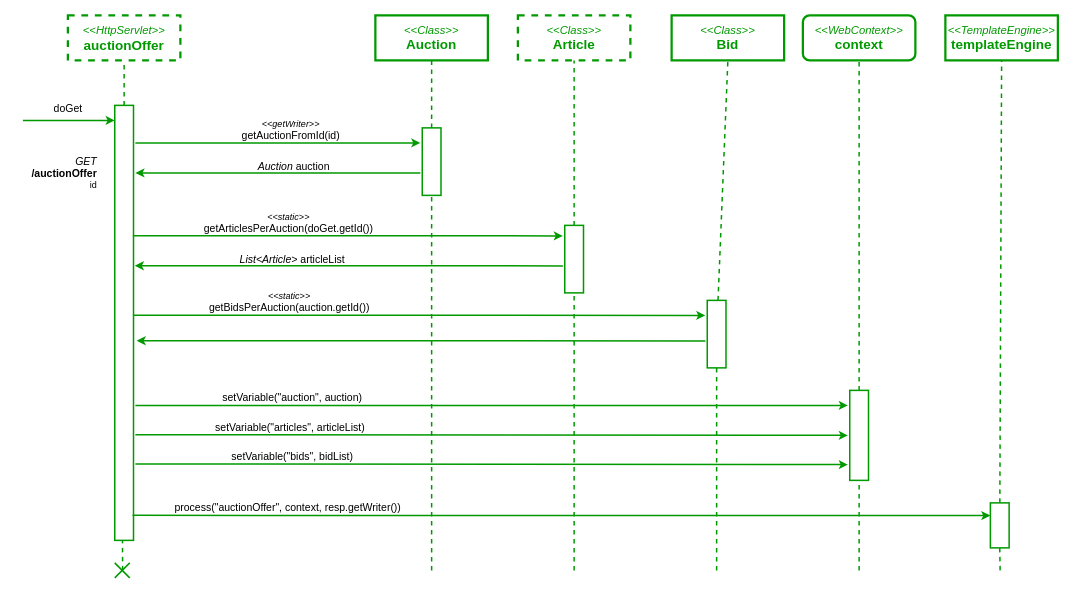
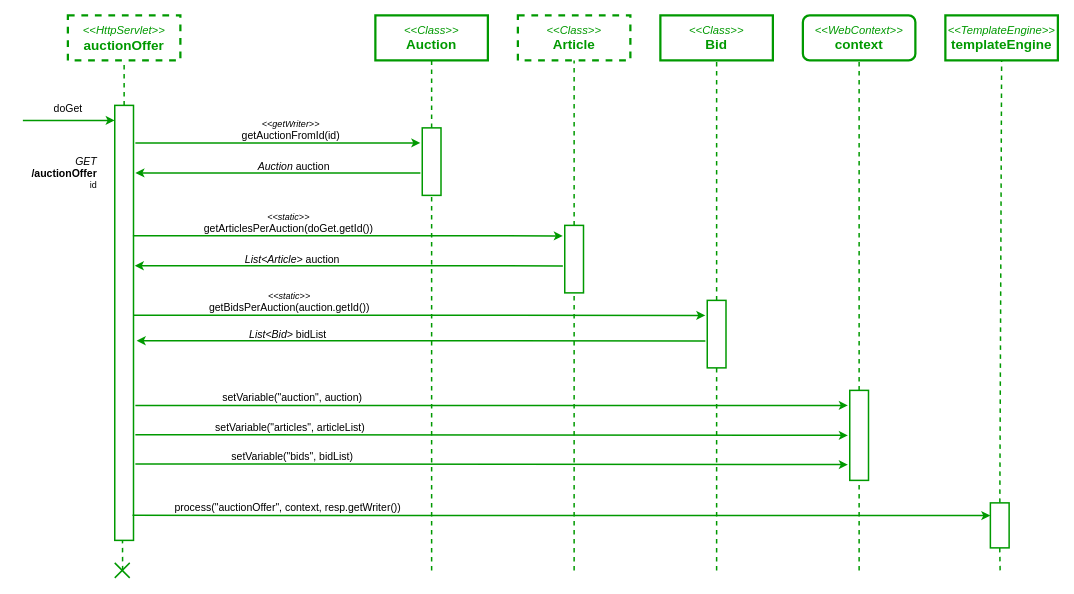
  <mxCell id="0" />
  <mxCell id="1" parent="0" />
  <mxCell id="2" value="&lt;i style=&quot;border-color: var(--border-color); color: rgb(0, 153, 0);&quot;&gt;&lt;font style=&quot;border-color: var(--border-color); font-size: 15px;&quot;&gt;&amp;lt;&amp;lt;HttpServlet&amp;gt;&amp;gt;&lt;/font&gt;&lt;/i&gt;&lt;font color=&quot;#009900&quot; style=&quot;&quot;&gt;&lt;b style=&quot;font-size: 18px;&quot;&gt;&lt;br&gt;auctionOffer&lt;br&gt;&lt;/b&gt;&lt;/font&gt;" style="rounded=0;whiteSpace=wrap;html=1;strokeWidth=3;fillColor=default;strokeColor=#009900;dashed=1;" parent="1" vertex="1"><mxGeometry x="90" y="20" width="150" height="60" as="geometry" /></mxCell>
  <mxCell id="3" value="&lt;font color=&quot;#009900&quot; style=&quot;&quot;&gt;&lt;i style=&quot;&quot;&gt;&lt;font style=&quot;font-size: 15px;&quot;&gt;&amp;lt;&amp;lt;Class&amp;gt;&amp;gt;&lt;/font&gt;&lt;/i&gt;&lt;br&gt;&lt;span style=&quot;font-size: 18px;&quot;&gt;&lt;b&gt;Auction&lt;/b&gt;&lt;/span&gt;&lt;br&gt;&lt;/font&gt;" style="rounded=0;whiteSpace=wrap;html=1;strokeWidth=3;fillColor=default;strokeColor=#009900;" parent="1" vertex="1"><mxGeometry x="500" y="20" width="150" height="60" as="geometry" /></mxCell>
  <mxCell id="4" value="" style="endArrow=none;html=1;rounded=0;entryX=0.5;entryY=1;entryDx=0;entryDy=0;strokeWidth=2;fillColor=#d5e8d4;strokeColor=#009900;dashed=1;" parent="1" source="7" target="2" edge="1"><mxGeometry width="50" height="50" relative="1" as="geometry"><mxPoint x="165" y="470" as="sourcePoint" /><mxPoint x="410" y="240" as="targetPoint" /></mxGeometry></mxCell>
  <mxCell id="5" value="" style="endArrow=none;html=1;rounded=0;entryX=0.5;entryY=1;entryDx=0;entryDy=0;strokeWidth=2;fillColor=#d5e8d4;strokeColor=#009900;dashed=1;" parent="1" source="9" target="3" edge="1"><mxGeometry width="50" height="50" relative="1" as="geometry"><mxPoint x="575" y="470" as="sourcePoint" /><mxPoint x="295" y="150" as="targetPoint" /></mxGeometry></mxCell>
  <mxCell id="6" value="" style="endArrow=none;html=1;rounded=0;entryX=0.412;entryY=1.004;entryDx=0;entryDy=0;strokeWidth=2;fillColor=#d5e8d4;strokeColor=#009900;dashed=1;entryPerimeter=0;" parent="1" edge="1"><mxGeometry width="50" height="50" relative="1" as="geometry"><mxPoint x="163" y="760" as="sourcePoint" /><mxPoint x="162.8" y="711.96" as="targetPoint" /></mxGeometry></mxCell>
  <mxCell id="7" value="" style="rounded=0;whiteSpace=wrap;html=1;fillColor=#FFFFFF;strokeWidth=2;strokeColor=#009900;" parent="1" vertex="1"><mxGeometry x="152.5" y="140" width="25" height="580" as="geometry" /></mxCell>
  <mxCell id="8" value="" style="endArrow=none;html=1;rounded=0;strokeWidth=2;strokeColor=#009900;startArrow=classic;startFill=1;entryX=1.008;entryY=0.241;entryDx=0;entryDy=0;entryPerimeter=0;" parent="1" edge="1"><mxGeometry width="50" height="50" relative="1" as="geometry"><mxPoint x="940" y="420" as="sourcePoint" /><mxPoint x="177.5" y="419.84" as="targetPoint" /></mxGeometry></mxCell>
  <mxCell id="9" value="" style="rounded=0;whiteSpace=wrap;html=1;fillColor=#FFFFFF;strokeWidth=2;strokeColor=#009900;" parent="1" vertex="1"><mxGeometry x="562.5" y="170" width="25" height="90" as="geometry" /></mxCell>
  <mxCell id="10" value="&lt;font style=&quot;&quot;&gt;&lt;i style=&quot;&quot;&gt;&lt;font style=&quot;font-size: 12px;&quot;&gt;&amp;lt;&amp;lt;static&amp;gt;&amp;gt;&lt;/font&gt;&lt;/i&gt;&lt;br&gt;&lt;span style=&quot;font-size: 14px;&quot;&gt;getBidsPerAuction(auction.getId())&lt;/span&gt;&lt;/font&gt;" style="text;html=1;align=center;verticalAlign=middle;resizable=0;points=[];autosize=1;strokeColor=none;fillColor=none;" parent="1" vertex="1"><mxGeometry x="264.8" y="382" width="240" height="40" as="geometry" /></mxCell>
  <mxCell id="11" value="&lt;font color=&quot;#009900&quot; style=&quot;&quot;&gt;&lt;i style=&quot;&quot;&gt;&lt;font style=&quot;font-size: 15px;&quot;&gt;&amp;lt;&amp;lt;WebContext&amp;gt;&amp;gt;&lt;/font&gt;&lt;/i&gt;&lt;br&gt;&lt;span style=&quot;font-size: 18px;&quot;&gt;&lt;b&gt;context&lt;/b&gt;&lt;/span&gt;&lt;br&gt;&lt;/font&gt;" style="whiteSpace=wrap;html=1;strokeWidth=3;fillColor=default;strokeColor=#009900;rounded=1;" parent="1" vertex="1"><mxGeometry x="1070" y="20" width="150" height="60" as="geometry" /></mxCell>
  <mxCell id="12" value="" style="endArrow=none;html=1;rounded=0;entryX=0.5;entryY=1;entryDx=0;entryDy=0;strokeWidth=2;fillColor=#d5e8d4;strokeColor=#009900;dashed=1;" parent="1" source="14" target="11" edge="1"><mxGeometry width="50" height="50" relative="1" as="geometry"><mxPoint x="1145" y="470" as="sourcePoint" /><mxPoint x="865" y="150" as="targetPoint" /></mxGeometry></mxCell>
  <mxCell id="13" value="" style="endArrow=none;html=1;rounded=0;entryX=0.5;entryY=1;entryDx=0;entryDy=0;strokeWidth=2;fillColor=#d5e8d4;strokeColor=#009900;dashed=1;" parent="1" target="14" edge="1"><mxGeometry width="50" height="50" relative="1" as="geometry"><mxPoint x="1145" y="760" as="sourcePoint" /><mxPoint x="1142.5" y="540" as="targetPoint" /></mxGeometry></mxCell>
  <mxCell id="14" value="" style="rounded=0;whiteSpace=wrap;html=1;fillColor=#FFFFFF;strokeWidth=2;strokeColor=#009900;" parent="1" vertex="1"><mxGeometry x="1132.5" y="520" width="25" height="120" as="geometry" /></mxCell>
  <mxCell id="15" value="" style="endArrow=none;html=1;rounded=0;strokeWidth=2;strokeColor=#009900;startArrow=classic;startFill=1;entryX=1.049;entryY=0.611;entryDx=0;entryDy=0;entryPerimeter=0;exitX=0;exitY=0.283;exitDx=0;exitDy=0;exitPerimeter=0;" parent="1" source="35" edge="1"><mxGeometry width="50" height="50" relative="1" as="geometry"><mxPoint x="1310" y="687" as="sourcePoint" /><mxPoint x="176.225" y="686.64" as="targetPoint" /></mxGeometry></mxCell>
  <mxCell id="16" value="&lt;font style=&quot;font-size: 14px;&quot;&gt;process(&quot;auctionOffer&quot;, context, resp.getWriter())&lt;/font&gt;" style="text;html=1;align=center;verticalAlign=middle;resizable=0;points=[];autosize=1;strokeColor=none;fillColor=none;" parent="1" vertex="1"><mxGeometry x="217.5" y="661" width="330" height="30" as="geometry" /></mxCell>
  <mxCell id="17" value="" style="endArrow=none;html=1;rounded=0;exitX=0;exitY=0.25;exitDx=0;exitDy=0;strokeWidth=2;strokeColor=#009900;startArrow=classic;startFill=1;" parent="1" edge="1"><mxGeometry width="50" height="50" relative="1" as="geometry"><mxPoint x="152.5" y="160" as="sourcePoint" /><mxPoint x="30" y="160" as="targetPoint" /></mxGeometry></mxCell>
  <mxCell id="18" value="&lt;font style=&quot;font-size: 14px;&quot;&gt;doGet&lt;/font&gt;" style="text;html=1;align=center;verticalAlign=middle;resizable=0;points=[];autosize=1;strokeColor=none;fillColor=none;" parent="1" vertex="1"><mxGeometry x="60" y="129" width="60" height="30" as="geometry" /></mxCell>
  <mxCell id="19" value="&lt;font style=&quot;font-size: 14px;&quot;&gt;&lt;i&gt;GET&lt;br&gt;&lt;/i&gt;&lt;b&gt;/auctionOffer&lt;/b&gt;&lt;/font&gt;&lt;br&gt;id" style="text;html=1;align=right;verticalAlign=middle;resizable=0;points=[];autosize=1;strokeColor=none;fillColor=none;" parent="1" vertex="1"><mxGeometry x="20" y="200" width="110" height="60" as="geometry" /></mxCell>
  <mxCell id="20" value="" style="group" parent="1" vertex="1" connectable="0"><mxGeometry x="152.5" y="750" width="20" height="20" as="geometry" /></mxCell>
  <mxCell id="21" value="" style="endArrow=none;html=1;rounded=0;strokeWidth=2;fillColor=#d5e8d4;strokeColor=#009900;" parent="20" edge="1"><mxGeometry width="50" height="50" relative="1" as="geometry"><mxPoint y="20" as="sourcePoint" /><mxPoint x="20" as="targetPoint" /></mxGeometry></mxCell>
  <mxCell id="22" value="" style="endArrow=none;html=1;rounded=0;strokeWidth=2;fillColor=#d5e8d4;strokeColor=#009900;" parent="20" edge="1"><mxGeometry width="50" height="50" relative="1" as="geometry"><mxPoint x="20" y="20" as="sourcePoint" /><mxPoint as="targetPoint" /></mxGeometry></mxCell>
  <mxCell id="23" value="" style="endArrow=none;html=1;rounded=0;strokeWidth=2;strokeColor=#009900;startArrow=classic;startFill=1;entryX=1.008;entryY=0.241;entryDx=0;entryDy=0;entryPerimeter=0;" parent="1" edge="1"><mxGeometry width="50" height="50" relative="1" as="geometry"><mxPoint x="750" y="314" as="sourcePoint" /><mxPoint x="176.7" y="313.84" as="targetPoint" /></mxGeometry></mxCell>
  <mxCell id="24" value="&lt;font style=&quot;&quot;&gt;&lt;i style=&quot;&quot;&gt;&lt;font style=&quot;font-size: 12px;&quot;&gt;&amp;lt;&amp;lt;static&amp;gt;&amp;gt;&lt;/font&gt;&lt;/i&gt;&lt;br&gt;&lt;span style=&quot;font-size: 14px;&quot;&gt;getArticlesPerAuction(doGet.getId())&lt;/span&gt;&lt;/font&gt;" style="text;html=1;align=center;verticalAlign=middle;resizable=0;points=[];autosize=1;strokeColor=none;fillColor=none;" parent="1" vertex="1"><mxGeometry x="254" y="277" width="260" height="40" as="geometry" /></mxCell>
  <mxCell id="25" value="" style="endArrow=none;html=1;rounded=0;strokeWidth=2;strokeColor=#009900;startArrow=classic;startFill=1;" parent="1" edge="1"><mxGeometry width="50" height="50" relative="1" as="geometry"><mxPoint x="179.2" y="353.84" as="sourcePoint" /><mxPoint x="750" y="354" as="targetPoint" /></mxGeometry></mxCell>
- <mxCell id="26" value="&lt;font style=&quot;font-size: 14px;&quot;&gt;&lt;i&gt;List&amp;lt;Article&amp;gt;&lt;/i&gt;&amp;nbsp;articleList&lt;/font&gt;" style="text;html=1;align=center;verticalAlign=middle;resizable=0;points=[];autosize=1;strokeColor=none;fillColor=none;" parent="1" vertex="1"><mxGeometry x="308.5" y="330" width="160" height="30" as="geometry" /></mxCell>
+ <mxCell id="26" value="&lt;font style=&quot;font-size: 14px;&quot;&gt;&lt;i&gt;List&amp;lt;Article&amp;gt;&lt;/i&gt;&amp;nbsp;auction&lt;/font&gt;" style="text;html=1;align=center;verticalAlign=middle;resizable=0;points=[];autosize=1;strokeColor=none;fillColor=none;" parent="1" vertex="1"><mxGeometry x="308.5" y="330" width="160" height="30" as="geometry" /></mxCell>
  <mxCell id="27" value="" style="endArrow=none;html=1;rounded=0;strokeWidth=2;strokeColor=#009900;startArrow=classic;startFill=1;" parent="1" edge="1"><mxGeometry width="50" height="50" relative="1" as="geometry"><mxPoint x="181.7" y="453.84" as="sourcePoint" /><mxPoint x="940" y="454" as="targetPoint" /></mxGeometry></mxCell>
+ <mxCell id="28" value="&lt;font style=&quot;font-size: 14px;&quot;&gt;&lt;i style=&quot;border-color: var(--border-color);&quot;&gt;List&amp;lt;Bid&amp;gt;&lt;/i&gt;&amp;nbsp;bidList&lt;/font&gt;" style="text;html=1;align=center;verticalAlign=middle;resizable=0;points=[];autosize=1;strokeColor=none;fillColor=none;" parent="1" vertex="1"><mxGeometry x="318" y="430" width="130" height="30" as="geometry" /></mxCell>
  <mxCell id="29" value="" style="endArrow=none;html=1;rounded=0;strokeWidth=2;strokeColor=#009900;startArrow=classic;startFill=1;" parent="1" edge="1"><mxGeometry width="50" height="50" relative="1" as="geometry"><mxPoint x="1130" y="540" as="sourcePoint" /><mxPoint x="180" y="540" as="targetPoint" /></mxGeometry></mxCell>
  <mxCell id="30" value="&lt;font style=&quot;font-size: 14px;&quot;&gt;setVariable(&quot;auction&quot;, auction)&lt;/font&gt;" style="text;html=1;align=center;verticalAlign=middle;resizable=0;points=[];autosize=1;strokeColor=none;fillColor=none;" parent="1" vertex="1"><mxGeometry x="283.5" y="515" width="210" height="30" as="geometry" /></mxCell>
  <mxCell id="31" value="" style="endArrow=none;html=1;rounded=0;entryX=0.5;entryY=1;entryDx=0;entryDy=0;strokeWidth=2;fillColor=#d5e8d4;strokeColor=#009900;dashed=1;" parent="1" target="9" edge="1"><mxGeometry width="50" height="50" relative="1" as="geometry"><mxPoint x="575" y="760" as="sourcePoint" /><mxPoint x="575" y="476" as="targetPoint" /></mxGeometry></mxCell>
  <mxCell id="32" value="&lt;font color=&quot;#009900&quot; style=&quot;&quot;&gt;&lt;i style=&quot;&quot;&gt;&lt;font style=&quot;font-size: 15px;&quot;&gt;&amp;lt;&amp;lt;TemplateEngine&amp;gt;&amp;gt;&lt;/font&gt;&lt;/i&gt;&lt;br&gt;&lt;span style=&quot;font-size: 18px;&quot;&gt;&lt;b&gt;templateEngine&lt;/b&gt;&lt;/span&gt;&lt;br&gt;&lt;/font&gt;" style="rounded=0;whiteSpace=wrap;html=1;strokeWidth=3;fillColor=default;strokeColor=#009900;" parent="1" vertex="1"><mxGeometry x="1260" y="20" width="150" height="60" as="geometry" /></mxCell>
  <mxCell id="33" value="" style="endArrow=none;html=1;rounded=0;entryX=0.5;entryY=1;entryDx=0;entryDy=0;strokeWidth=2;fillColor=#d5e8d4;strokeColor=#009900;dashed=1;" parent="1" source="35" target="32" edge="1"><mxGeometry width="50" height="50" relative="1" as="geometry"><mxPoint x="1335" y="470" as="sourcePoint" /><mxPoint x="1055" y="150" as="targetPoint" /></mxGeometry></mxCell>
  <mxCell id="34" value="" style="endArrow=none;html=1;rounded=0;entryX=0.5;entryY=1;entryDx=0;entryDy=0;strokeWidth=2;fillColor=#d5e8d4;strokeColor=#009900;dashed=1;" parent="1" target="35" edge="1"><mxGeometry width="50" height="50" relative="1" as="geometry"><mxPoint x="1333" y="760" as="sourcePoint" /><mxPoint x="1332.5" y="540" as="targetPoint" /></mxGeometry></mxCell>
  <mxCell id="35" value="" style="rounded=0;whiteSpace=wrap;html=1;fillColor=#FFFFFF;strokeWidth=2;strokeColor=#009900;" parent="1" vertex="1"><mxGeometry x="1320" y="670" width="25" height="60" as="geometry" /></mxCell>
  <mxCell id="36" value="" style="endArrow=none;html=1;rounded=0;strokeWidth=2;strokeColor=#009900;startArrow=classic;startFill=1;" parent="1" edge="1"><mxGeometry width="50" height="50" relative="1" as="geometry"><mxPoint x="1130" y="580" as="sourcePoint" /><mxPoint x="180" y="579" as="targetPoint" /></mxGeometry></mxCell>
  <mxCell id="37" value="&lt;font style=&quot;font-size: 14px;&quot;&gt;setVariable(&quot;articles&quot;, articleList)&lt;/font&gt;" style="text;html=1;align=center;verticalAlign=middle;resizable=0;points=[];autosize=1;strokeColor=none;fillColor=none;" parent="1" vertex="1"><mxGeometry x="276" y="554" width="220" height="30" as="geometry" /></mxCell>
- <mxCell id="38" value="&lt;font color=&quot;#009900&quot; style=&quot;&quot;&gt;&lt;i style=&quot;&quot;&gt;&lt;font style=&quot;font-size: 15px;&quot;&gt;&amp;lt;&amp;lt;Class&amp;gt;&amp;gt;&lt;/font&gt;&lt;/i&gt;&lt;br&gt;&lt;span style=&quot;font-size: 18px;&quot;&gt;&lt;b&gt;Bid&lt;/b&gt;&lt;/span&gt;&lt;br&gt;&lt;/font&gt;" style="rounded=0;whiteSpace=wrap;html=1;strokeWidth=3;fillColor=default;strokeColor=#009900;" parent="1" vertex="1"><mxGeometry x="895" y="20" width="150" height="60" as="geometry" /></mxCell>
+ <mxCell id="38" value="&lt;font color=&quot;#009900&quot; style=&quot;&quot;&gt;&lt;i style=&quot;&quot;&gt;&lt;font style=&quot;font-size: 15px;&quot;&gt;&amp;lt;&amp;lt;Class&amp;gt;&amp;gt;&lt;/font&gt;&lt;/i&gt;&lt;br&gt;&lt;span style=&quot;font-size: 18px;&quot;&gt;&lt;b&gt;Bid&lt;/b&gt;&lt;/span&gt;&lt;br&gt;&lt;/font&gt;" style="rounded=0;whiteSpace=wrap;html=1;strokeWidth=3;fillColor=default;strokeColor=#009900;" parent="1" vertex="1"><mxGeometry x="880" y="20" width="150" height="60" as="geometry" /></mxCell>
  <mxCell id="39" value="" style="endArrow=none;html=1;rounded=0;entryX=0.5;entryY=1;entryDx=0;entryDy=0;strokeWidth=2;fillColor=#d5e8d4;strokeColor=#009900;dashed=1;" parent="1" source="41" target="38" edge="1"><mxGeometry width="50" height="50" relative="1" as="geometry"><mxPoint x="955" y="470" as="sourcePoint" /><mxPoint x="675" y="150" as="targetPoint" /></mxGeometry></mxCell>
  <mxCell id="40" value="" style="endArrow=none;html=1;rounded=0;entryX=0.5;entryY=1;entryDx=0;entryDy=0;strokeWidth=2;fillColor=#d5e8d4;strokeColor=#009900;dashed=1;" parent="1" target="41" edge="1"><mxGeometry width="50" height="50" relative="1" as="geometry"><mxPoint x="955" y="760" as="sourcePoint" /><mxPoint x="952.5" y="540" as="targetPoint" /></mxGeometry></mxCell>
  <mxCell id="41" value="" style="rounded=0;whiteSpace=wrap;html=1;fillColor=#FFFFFF;strokeWidth=2;strokeColor=#009900;" parent="1" vertex="1"><mxGeometry x="942.5" y="400" width="25" height="90" as="geometry" /></mxCell>
  <mxCell id="42" value="&lt;font color=&quot;#009900&quot; style=&quot;&quot;&gt;&lt;i style=&quot;&quot;&gt;&lt;font style=&quot;font-size: 15px;&quot;&gt;&amp;lt;&amp;lt;Class&amp;gt;&amp;gt;&lt;/font&gt;&lt;/i&gt;&lt;br&gt;&lt;span style=&quot;font-size: 18px;&quot;&gt;&lt;b&gt;Article&lt;/b&gt;&lt;/span&gt;&lt;br&gt;&lt;/font&gt;" style="rounded=0;whiteSpace=wrap;html=1;strokeWidth=3;fillColor=default;strokeColor=#009900;dashed=1;" parent="1" vertex="1"><mxGeometry x="690" y="20" width="150" height="60" as="geometry" /></mxCell>
  <mxCell id="43" value="" style="endArrow=none;html=1;rounded=0;entryX=0.5;entryY=1;entryDx=0;entryDy=0;strokeWidth=2;fillColor=#d5e8d4;strokeColor=#009900;dashed=1;" parent="1" source="44" target="42" edge="1"><mxGeometry width="50" height="50" relative="1" as="geometry"><mxPoint x="765" y="470" as="sourcePoint" /><mxPoint x="485" y="150" as="targetPoint" /></mxGeometry></mxCell>
  <mxCell id="44" value="" style="rounded=0;whiteSpace=wrap;html=1;fillColor=#FFFFFF;strokeWidth=2;strokeColor=#009900;" parent="1" vertex="1"><mxGeometry x="752.5" y="300" width="25" height="90" as="geometry" /></mxCell>
  <mxCell id="45" value="" style="endArrow=none;html=1;rounded=0;entryX=0.5;entryY=1;entryDx=0;entryDy=0;strokeWidth=2;fillColor=#d5e8d4;strokeColor=#009900;dashed=1;" parent="1" target="44" edge="1"><mxGeometry width="50" height="50" relative="1" as="geometry"><mxPoint x="765" y="760" as="sourcePoint" /><mxPoint x="765" y="476" as="targetPoint" /></mxGeometry></mxCell>
  <mxCell id="46" value="" style="endArrow=none;html=1;rounded=0;strokeWidth=2;strokeColor=#009900;startArrow=classic;startFill=1;" parent="1" edge="1"><mxGeometry width="50" height="50" relative="1" as="geometry"><mxPoint x="560" y="190" as="sourcePoint" /><mxPoint x="180" y="190" as="targetPoint" /></mxGeometry></mxCell>
  <mxCell id="47" value="&lt;font style=&quot;&quot;&gt;&lt;i style=&quot;&quot;&gt;&lt;font style=&quot;font-size: 12px;&quot;&gt;&amp;lt;&amp;lt;getWriter&amp;gt;&amp;gt;&lt;/font&gt;&lt;/i&gt;&lt;br&gt;&lt;span style=&quot;font-size: 14px;&quot;&gt;getAuctionFromId(id)&lt;/span&gt;&lt;/font&gt;" style="text;html=1;align=center;verticalAlign=middle;resizable=0;points=[];autosize=1;strokeColor=none;fillColor=none;" parent="1" vertex="1"><mxGeometry x="311.5" y="153" width="150" height="40" as="geometry" /></mxCell>
  <mxCell id="48" value="" style="endArrow=none;html=1;rounded=0;strokeWidth=2;strokeColor=#009900;startArrow=classic;startFill=1;" parent="1" edge="1"><mxGeometry width="50" height="50" relative="1" as="geometry"><mxPoint x="180" y="230" as="sourcePoint" /><mxPoint x="560" y="230" as="targetPoint" /></mxGeometry></mxCell>
  <mxCell id="49" value="&lt;font style=&quot;font-size: 14px;&quot;&gt;&lt;i&gt;Auction&lt;/i&gt;&amp;nbsp;auction&lt;/font&gt;" style="text;html=1;align=center;verticalAlign=middle;resizable=0;points=[];autosize=1;strokeColor=none;fillColor=none;" parent="1" vertex="1"><mxGeometry x="331" y="206" width="120" height="30" as="geometry" /></mxCell>
  <mxCell id="50" value="" style="endArrow=none;html=1;rounded=0;strokeWidth=2;strokeColor=#009900;startArrow=classic;startFill=1;" parent="1" edge="1"><mxGeometry width="50" height="50" relative="1" as="geometry"><mxPoint x="1130" y="619" as="sourcePoint" /><mxPoint x="180" y="618" as="targetPoint" /></mxGeometry></mxCell>
  <mxCell id="51" value="&lt;font style=&quot;font-size: 14px;&quot;&gt;setVariable(&quot;bids&quot;, bidList)&lt;/font&gt;" style="text;html=1;align=center;verticalAlign=middle;resizable=0;points=[];autosize=1;strokeColor=none;fillColor=none;" parent="1" vertex="1"><mxGeometry x="293.5" y="593" width="190" height="30" as="geometry" /></mxCell>
